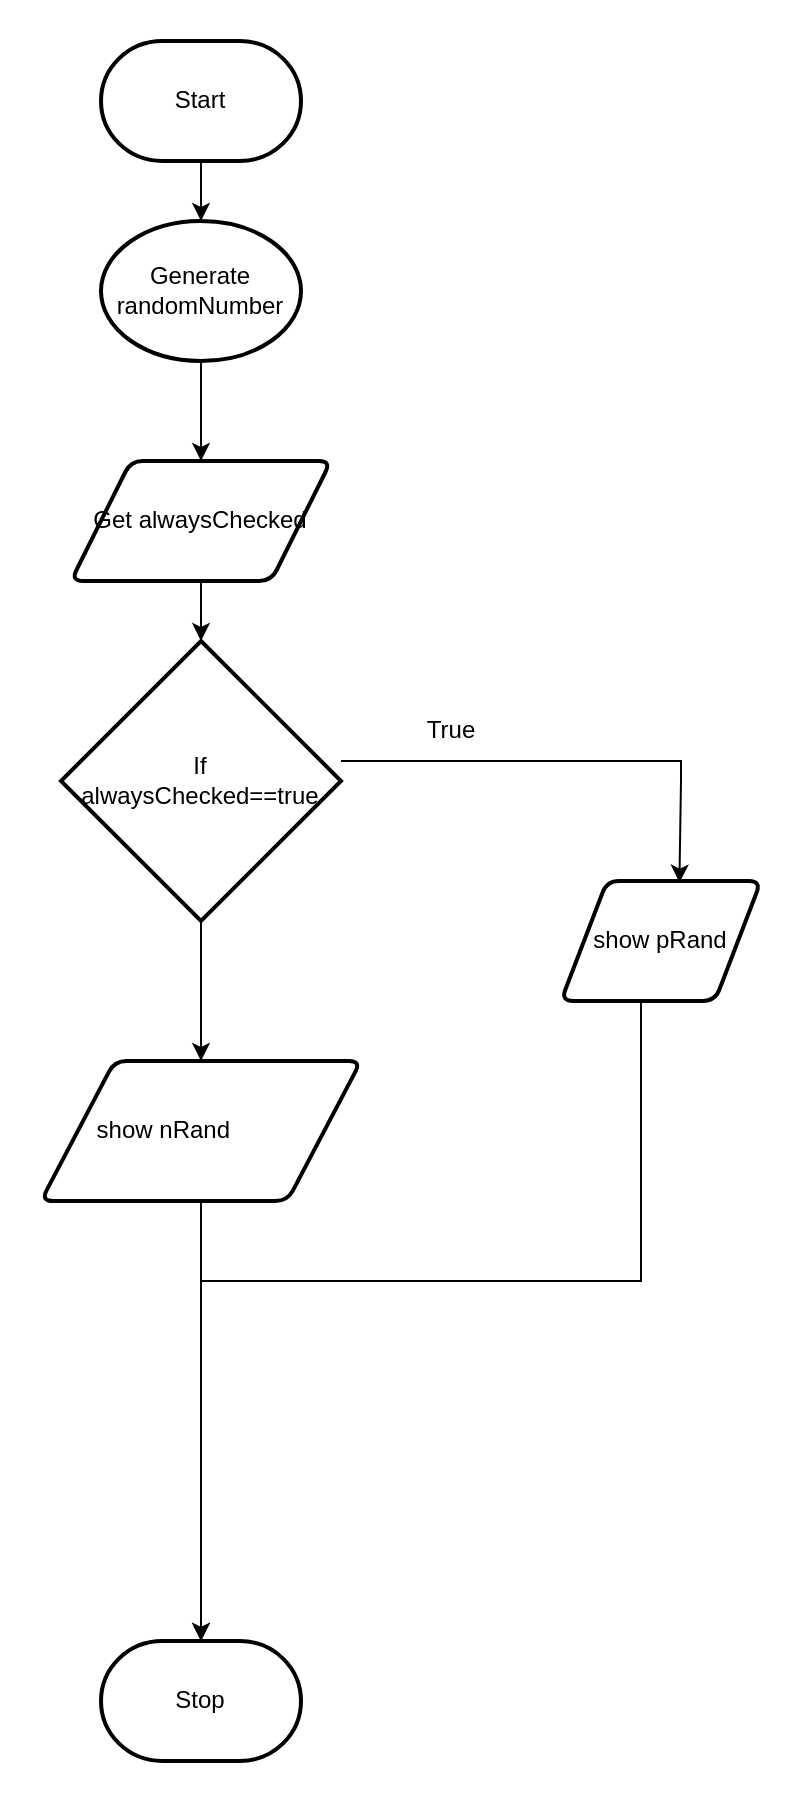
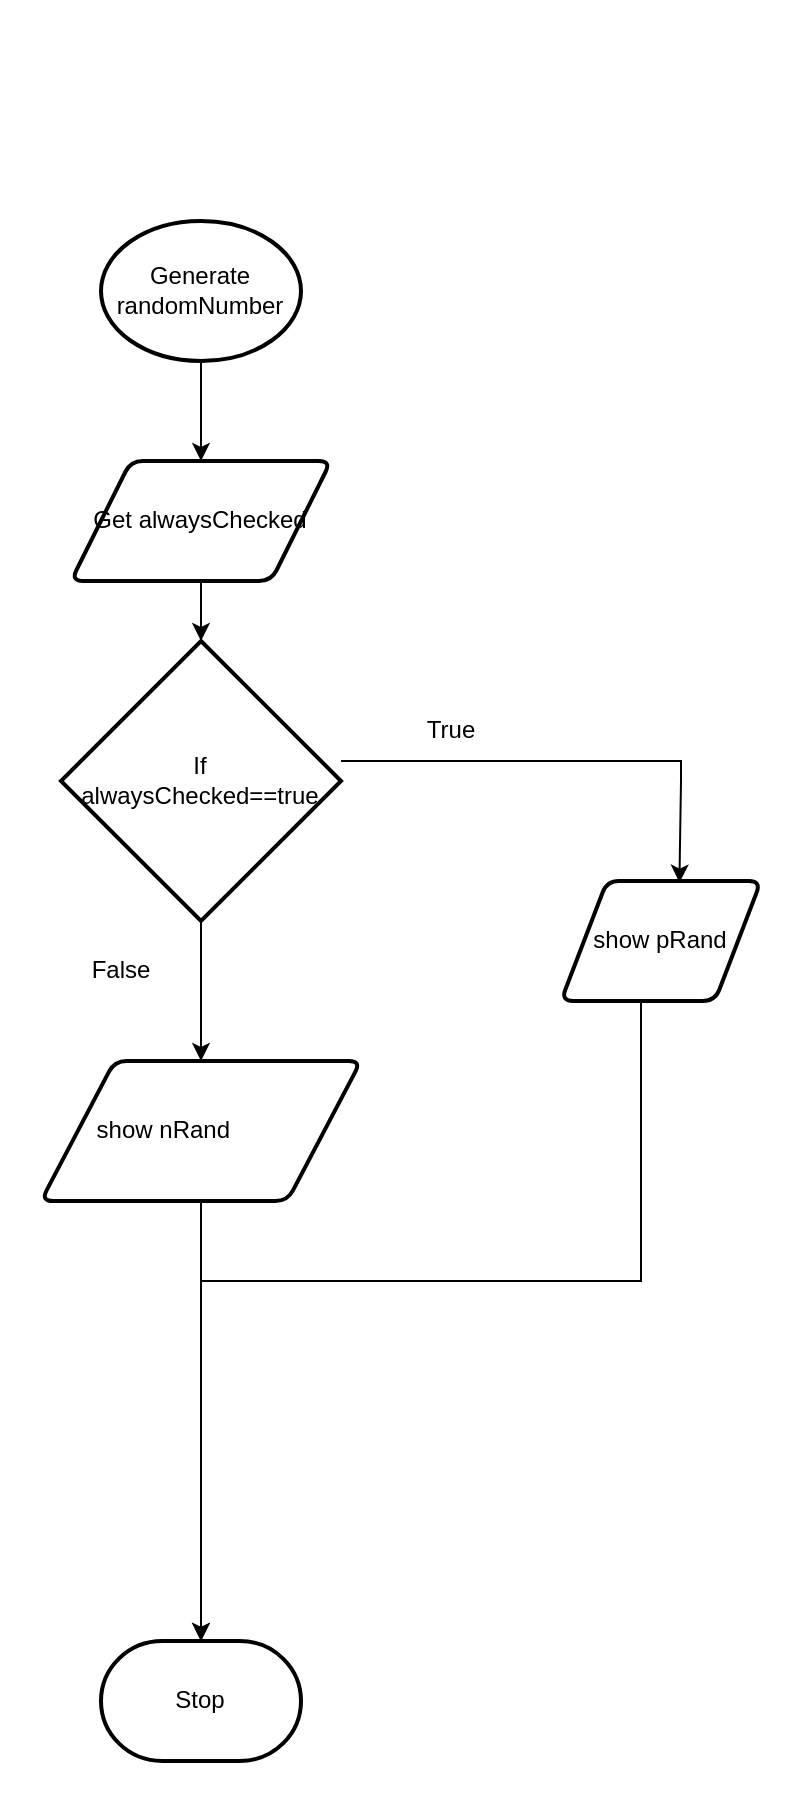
  <mxCell id="0" />
  <mxCell id="1" parent="0" />
- <mxCell id="2" style="edgeStyle=none;html=1;entryX=0.5;entryY=0;entryDx=0;entryDy=0;" edge="1" parent="1" source="3" target="5"><mxGeometry relative="1" as="geometry"><mxPoint x="100" y="130" as="targetPoint" /></mxGeometry></mxCell>
- <mxCell id="3" value="Start" style="strokeWidth=2;html=1;shape=mxgraph.flowchart.terminator;whiteSpace=wrap;" vertex="1" parent="1"><mxGeometry x="50" y="20" width="100" height="60" as="geometry" /></mxCell>
  <mxCell id="4" style="edgeStyle=none;html=1;" edge="1" parent="1" source="5" target="7"><mxGeometry relative="1" as="geometry" /></mxCell>
  <mxCell id="5" value="Generate&lt;br&gt;randomNumber" style="ellipse;whiteSpace=wrap;html=1;absoluteArcSize=1;arcSize=14;strokeWidth=2;" vertex="1" parent="1"><mxGeometry x="50" y="110" width="100" height="70" as="geometry" /></mxCell>
  <mxCell id="6" style="edgeStyle=none;html=1;entryX=0.5;entryY=0;entryDx=0;entryDy=0;entryPerimeter=0;" edge="1" parent="1" source="7" target="10"><mxGeometry relative="1" as="geometry" /></mxCell>
  <mxCell id="7" value="Get alwaysChecked" style="shape=parallelogram;html=1;strokeWidth=2;perimeter=parallelogramPerimeter;whiteSpace=wrap;rounded=1;arcSize=12;size=0.23;" vertex="1" parent="1"><mxGeometry x="35" y="230" width="130" height="60" as="geometry" /></mxCell>
  <mxCell id="8" style="edgeStyle=orthogonalEdgeStyle;shape=connector;rounded=0;html=1;labelBackgroundColor=default;strokeColor=default;fontFamily=Helvetica;fontSize=12;fontColor=default;endArrow=classic;entryX=0.592;entryY=0.014;entryDx=0;entryDy=0;entryPerimeter=0;" edge="1" parent="1" source="10" target="12"><mxGeometry relative="1" as="geometry"><mxPoint x="330" y="410" as="targetPoint" /><Array as="points"><mxPoint x="340" y="380" /><mxPoint x="340" y="390" /><mxPoint x="339" y="390" /></Array></mxGeometry></mxCell>
  <mxCell id="9" style="edgeStyle=orthogonalEdgeStyle;html=1;" edge="1" parent="1" source="10" target="16"><mxGeometry relative="1" as="geometry" /></mxCell>
  <mxCell id="10" value="If&lt;br&gt;alwaysChecked==true" style="strokeWidth=2;html=1;shape=mxgraph.flowchart.decision;whiteSpace=wrap;" vertex="1" parent="1"><mxGeometry x="30" y="320" width="140" height="140" as="geometry" /></mxCell>
  <mxCell id="11" style="edgeStyle=orthogonalEdgeStyle;shape=connector;rounded=0;html=1;labelBackgroundColor=default;strokeColor=default;fontFamily=Helvetica;fontSize=11;fontColor=default;endArrow=classic;entryX=0.5;entryY=0;entryDx=0;entryDy=0;entryPerimeter=0;" edge="1" parent="1" source="12" target="17"><mxGeometry relative="1" as="geometry"><Array as="points"><mxPoint x="320" y="640" /><mxPoint x="100" y="640" /><mxPoint x="100" y="800" /></Array><mxPoint x="100" y="780" as="targetPoint" /></mxGeometry></mxCell>
  <mxCell id="12" value="show pRand" style="shape=parallelogram;html=1;strokeWidth=2;perimeter=parallelogramPerimeter;whiteSpace=wrap;rounded=1;arcSize=12;size=0.23;" vertex="1" parent="1"><mxGeometry x="280" y="440" width="100" height="60" as="geometry" /></mxCell>
  <mxCell id="13" value="True" style="text;html=1;align=center;verticalAlign=middle;resizable=0;points=[];autosize=1;strokeColor=none;fillColor=none;" vertex="1" parent="1"><mxGeometry x="200" y="350" width="50" height="30" as="geometry" /></mxCell>
+ <mxCell id="14" value="False" style="text;html=1;align=center;verticalAlign=middle;resizable=0;points=[];autosize=1;strokeColor=none;fillColor=none;fontSize=12;fontFamily=Helvetica;fontColor=default;" vertex="1" parent="1"><mxGeometry x="35" y="470" width="50" height="30" as="geometry" /></mxCell>
  <mxCell id="15" style="edgeStyle=orthogonalEdgeStyle;html=1;entryX=0.5;entryY=0;entryDx=0;entryDy=0;entryPerimeter=0;" edge="1" parent="1" source="16" target="17"><mxGeometry relative="1" as="geometry" /></mxCell>
  <mxCell id="16" value="show nRand&amp;nbsp; &amp;nbsp; &amp;nbsp; &amp;nbsp; &amp;nbsp; &amp;nbsp;" style="shape=parallelogram;html=1;strokeWidth=2;perimeter=parallelogramPerimeter;whiteSpace=wrap;rounded=1;arcSize=12;size=0.23;fontFamily=Helvetica;fontSize=12;fontColor=default;fillColor=none;gradientColor=none;" vertex="1" parent="1"><mxGeometry x="20" y="530" width="160" height="70" as="geometry" /></mxCell>
  <mxCell id="17" value="Stop" style="strokeWidth=2;html=1;shape=mxgraph.flowchart.terminator;whiteSpace=wrap;" vertex="1" parent="1"><mxGeometry x="50" y="820" width="100" height="60" as="geometry" /></mxCell>
